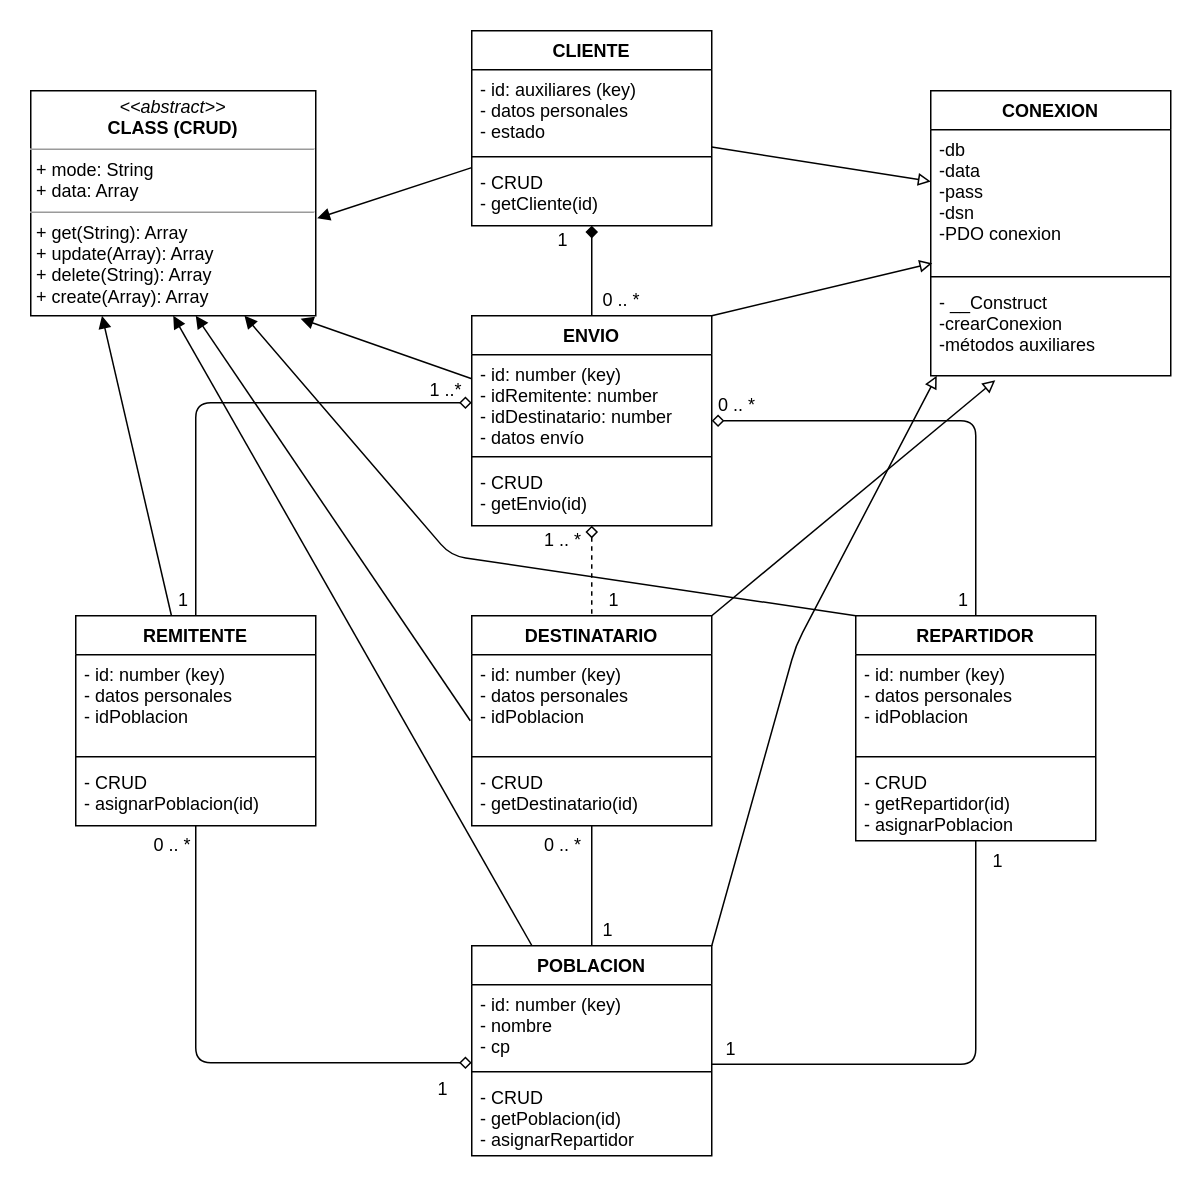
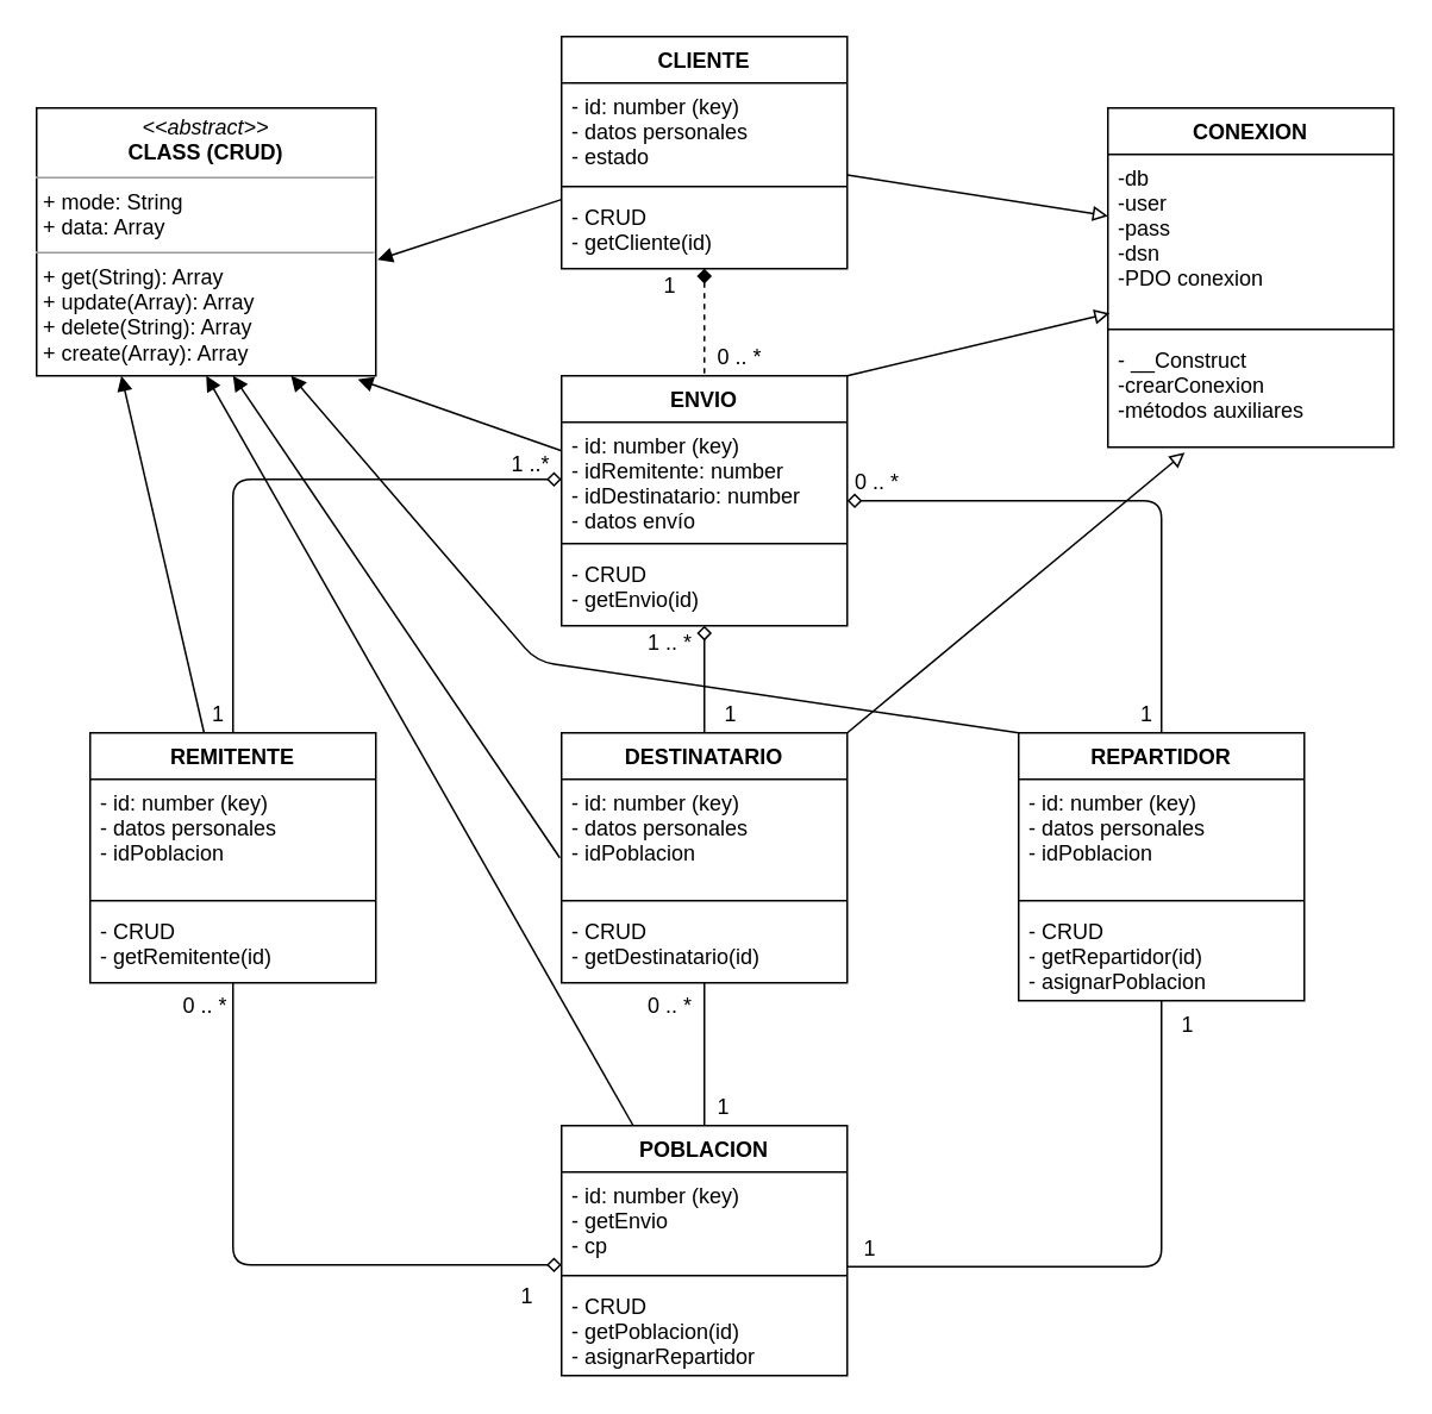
  <mxCell id="0" />
  <mxCell id="1" parent="0" />
- <mxCell id="2" style="edgeStyle=none;html=1;entryX=0.5;entryY=0;entryDx=0;entryDy=0;endArrow=none;endFill=0;startArrow=diamond;startFill=1;" parent="1" source="5" target="19" edge="1"><mxGeometry relative="1" as="geometry" /></mxCell>
+ <mxCell id="2" style="edgeStyle=none;html=1;entryX=0.5;entryY=0;entryDx=0;entryDy=0;endArrow=none;endFill=0;startArrow=diamond;startFill=1;dashed=1;" parent="1" source="5" target="19" edge="1"><mxGeometry relative="1" as="geometry" /></mxCell>
  <mxCell id="3" style="edgeStyle=none;html=1;entryX=1.005;entryY=0.567;entryDx=0;entryDy=0;entryPerimeter=0;startArrow=none;startFill=0;endArrow=block;endFill=1;sourcePerimeterSpacing=0;targetPerimeterSpacing=0;strokeWidth=1;" parent="1" source="5" target="57" edge="1"><mxGeometry relative="1" as="geometry" /></mxCell>
  <mxCell id="4" style="edgeStyle=none;html=1;endArrow=block;endFill=0;" edge="1" parent="1" source="5" target="59"><mxGeometry relative="1" as="geometry" /></mxCell>
  <mxCell id="5" value="CLIENTE" style="swimlane;fontStyle=1;align=center;verticalAlign=top;childLayout=stackLayout;horizontal=1;startSize=26;horizontalStack=0;resizeParent=1;resizeParentMax=0;resizeLast=0;collapsible=1;marginBottom=0;fillColor=none;" parent="1" vertex="1"><mxGeometry x="314" y="20" width="160" height="130" as="geometry"><mxRectangle x="110" y="150" width="80" height="26" as="alternateBounds" /></mxGeometry></mxCell>
- <mxCell id="6" value="- id: auxiliares (key)&#10;- datos personales&#10;- estado&#10;&#10;" style="text;strokeColor=none;fillColor=none;align=left;verticalAlign=top;spacingLeft=4;spacingRight=4;overflow=hidden;rotatable=0;points=[[0,0.5],[1,0.5]];portConstraint=eastwest;" parent="5" vertex="1"><mxGeometry y="26" width="160" height="54" as="geometry" /></mxCell>
+ <mxCell id="6" value="- id: number (key)&#10;- datos personales&#10;- estado&#10;&#10;" style="text;strokeColor=none;fillColor=none;align=left;verticalAlign=top;spacingLeft=4;spacingRight=4;overflow=hidden;rotatable=0;points=[[0,0.5],[1,0.5]];portConstraint=eastwest;" parent="5" vertex="1"><mxGeometry y="26" width="160" height="54" as="geometry" /></mxCell>
  <mxCell id="7" value="" style="line;strokeWidth=1;fillColor=none;align=left;verticalAlign=middle;spacingTop=-1;spacingLeft=3;spacingRight=3;rotatable=0;labelPosition=right;points=[];portConstraint=eastwest;" parent="5" vertex="1"><mxGeometry y="80" width="160" height="8" as="geometry" /></mxCell>
  <mxCell id="8" value="- CRUD&#10;- getCliente(id)&#10;" style="text;strokeColor=none;fillColor=none;align=left;verticalAlign=top;spacingLeft=4;spacingRight=4;overflow=hidden;rotatable=0;points=[[0,0.5],[1,0.5]];portConstraint=eastwest;" parent="5" vertex="1"><mxGeometry y="88" width="160" height="42" as="geometry" /></mxCell>
  <mxCell id="9" style="edgeStyle=none;html=1;entryX=0.5;entryY=1;entryDx=0;entryDy=0;startArrow=none;startFill=0;endArrow=block;endFill=1;sourcePerimeterSpacing=0;targetPerimeterSpacing=0;strokeWidth=1;" parent="1" source="11" target="57" edge="1"><mxGeometry relative="1" as="geometry" /></mxCell>
- <mxCell id="10" style="edgeStyle=none;html=1;exitX=1;exitY=0;exitDx=0;exitDy=0;entryX=0.025;entryY=1;entryDx=0;entryDy=0;entryPerimeter=0;endArrow=block;endFill=0;" edge="1" parent="1" source="11" target="61"><mxGeometry relative="1" as="geometry"><Array as="points"><mxPoint x="530" y="430" /></Array></mxGeometry></mxCell>
  <mxCell id="11" value="POBLACION" style="swimlane;fontStyle=1;align=center;verticalAlign=top;childLayout=stackLayout;horizontal=1;startSize=26;horizontalStack=0;resizeParent=1;resizeParentMax=0;resizeLast=0;collapsible=1;marginBottom=0;" parent="1" vertex="1"><mxGeometry x="314" y="630" width="160" height="140" as="geometry"><mxRectangle x="110" y="150" width="80" height="26" as="alternateBounds" /></mxGeometry></mxCell>
- <mxCell id="12" value="- id: number (key)&#10;- nombre&#10;- cp&#10;&#10;&#10;" style="text;strokeColor=none;fillColor=none;align=left;verticalAlign=top;spacingLeft=4;spacingRight=4;overflow=hidden;rotatable=0;points=[[0,0.5],[1,0.5]];portConstraint=eastwest;" parent="11" vertex="1"><mxGeometry y="26" width="160" height="54" as="geometry" /></mxCell>
+ <mxCell id="12" value="- id: number (key)&#10;- getEnvio&#10;- cp&#10;&#10;&#10;" style="text;strokeColor=none;fillColor=none;align=left;verticalAlign=top;spacingLeft=4;spacingRight=4;overflow=hidden;rotatable=0;points=[[0,0.5],[1,0.5]];portConstraint=eastwest;" parent="11" vertex="1"><mxGeometry y="26" width="160" height="54" as="geometry" /></mxCell>
  <mxCell id="13" value="" style="line;strokeWidth=1;fillColor=none;align=left;verticalAlign=middle;spacingTop=-1;spacingLeft=3;spacingRight=3;rotatable=0;labelPosition=right;points=[];portConstraint=eastwest;" parent="11" vertex="1"><mxGeometry y="80" width="160" height="8" as="geometry" /></mxCell>
  <mxCell id="14" value="- CRUD&#10;- getPoblacion(id)&#10;- asignarRepartidor" style="text;strokeColor=none;fillColor=none;align=left;verticalAlign=top;spacingLeft=4;spacingRight=4;overflow=hidden;rotatable=0;points=[[0,0.5],[1,0.5]];portConstraint=eastwest;" parent="11" vertex="1"><mxGeometry y="88" width="160" height="52" as="geometry" /></mxCell>
- <mxCell id="15" style="edgeStyle=none;html=1;entryX=0.5;entryY=0;entryDx=0;entryDy=0;endArrow=none;endFill=0;startArrow=diamond;startFill=0;dashed=1;" parent="1" source="19" target="38" edge="1"><mxGeometry relative="1" as="geometry" /></mxCell>
+ <mxCell id="15" style="edgeStyle=none;html=1;entryX=0.5;entryY=0;entryDx=0;entryDy=0;endArrow=none;endFill=0;startArrow=diamond;startFill=0;" parent="1" source="19" target="38" edge="1"><mxGeometry relative="1" as="geometry" /></mxCell>
  <mxCell id="16" style="edgeStyle=none;html=1;entryX=0.5;entryY=0;entryDx=0;entryDy=0;endArrow=none;endFill=0;startArrow=diamond;startFill=0;" parent="1" source="19" target="25" edge="1"><mxGeometry relative="1" as="geometry"><Array as="points"><mxPoint x="650" y="280" /></Array></mxGeometry></mxCell>
  <mxCell id="17" style="edgeStyle=none;html=1;entryX=0.947;entryY=1.013;entryDx=0;entryDy=0;entryPerimeter=0;startArrow=none;startFill=0;endArrow=block;endFill=1;sourcePerimeterSpacing=0;targetPerimeterSpacing=0;strokeWidth=1;" parent="1" source="19" target="57" edge="1"><mxGeometry relative="1" as="geometry" /></mxCell>
  <mxCell id="18" style="edgeStyle=none;html=1;exitX=1;exitY=0;exitDx=0;exitDy=0;entryX=0.006;entryY=0.947;entryDx=0;entryDy=0;entryPerimeter=0;endArrow=block;endFill=0;" edge="1" parent="1" source="19" target="59"><mxGeometry relative="1" as="geometry" /></mxCell>
  <mxCell id="19" value="ENVIO" style="swimlane;fontStyle=1;align=center;verticalAlign=top;childLayout=stackLayout;horizontal=1;startSize=26;horizontalStack=0;resizeParent=1;resizeParentMax=0;resizeLast=0;collapsible=1;marginBottom=0;" parent="1" vertex="1"><mxGeometry x="314" y="210" width="160" height="140" as="geometry"><mxRectangle x="110" y="150" width="80" height="26" as="alternateBounds" /></mxGeometry></mxCell>
  <mxCell id="20" value="- id: number (key)&#10;- idRemitente: number&#10;- idDestinatario: number&#10;- datos envío&#10;&#10;&#10;&#10;" style="text;strokeColor=none;fillColor=none;align=left;verticalAlign=top;spacingLeft=4;spacingRight=4;overflow=hidden;rotatable=0;points=[[0,0.5],[1,0.5]];portConstraint=eastwest;" parent="19" vertex="1"><mxGeometry y="26" width="160" height="64" as="geometry" /></mxCell>
  <mxCell id="21" value="" style="line;strokeWidth=1;fillColor=none;align=left;verticalAlign=middle;spacingTop=-1;spacingLeft=3;spacingRight=3;rotatable=0;labelPosition=right;points=[];portConstraint=eastwest;" parent="19" vertex="1"><mxGeometry y="90" width="160" height="8" as="geometry" /></mxCell>
  <mxCell id="22" value="- CRUD&#10;- getEnvio(id)&#10;" style="text;strokeColor=none;fillColor=none;align=left;verticalAlign=top;spacingLeft=4;spacingRight=4;overflow=hidden;rotatable=0;points=[[0,0.5],[1,0.5]];portConstraint=eastwest;" parent="19" vertex="1"><mxGeometry y="98" width="160" height="42" as="geometry" /></mxCell>
  <mxCell id="23" style="edgeStyle=none;html=1;entryX=1;entryY=0.981;entryDx=0;entryDy=0;entryPerimeter=0;endArrow=none;endFill=0;" parent="1" source="25" target="12" edge="1"><mxGeometry relative="1" as="geometry"><Array as="points"><mxPoint x="650" y="709" /></Array></mxGeometry></mxCell>
  <mxCell id="24" style="edgeStyle=none;html=1;entryX=0.75;entryY=1;entryDx=0;entryDy=0;startArrow=none;startFill=0;endArrow=block;endFill=1;sourcePerimeterSpacing=0;targetPerimeterSpacing=0;strokeWidth=1;exitX=0;exitY=0;exitDx=0;exitDy=0;" parent="1" source="25" target="57" edge="1"><mxGeometry relative="1" as="geometry"><Array as="points"><mxPoint x="300" y="370" /></Array></mxGeometry></mxCell>
  <mxCell id="25" value="REPARTIDOR" style="swimlane;fontStyle=1;align=center;verticalAlign=top;childLayout=stackLayout;horizontal=1;startSize=26;horizontalStack=0;resizeParent=1;resizeParentMax=0;resizeLast=0;collapsible=1;marginBottom=0;" parent="1" vertex="1"><mxGeometry x="570" y="410" width="160" height="150" as="geometry"><mxRectangle x="110" y="150" width="80" height="26" as="alternateBounds" /></mxGeometry></mxCell>
  <mxCell id="26" value="- id: number (key)&#10;- datos personales&#10;- idPoblacion&#10;&#10;&#10;&#10;" style="text;strokeColor=none;fillColor=none;align=left;verticalAlign=top;spacingLeft=4;spacingRight=4;overflow=hidden;rotatable=0;points=[[0,0.5],[1,0.5]];portConstraint=eastwest;" parent="25" vertex="1"><mxGeometry y="26" width="160" height="64" as="geometry" /></mxCell>
  <mxCell id="27" value="" style="line;strokeWidth=1;fillColor=none;align=left;verticalAlign=middle;spacingTop=-1;spacingLeft=3;spacingRight=3;rotatable=0;labelPosition=right;points=[];portConstraint=eastwest;" parent="25" vertex="1"><mxGeometry y="90" width="160" height="8" as="geometry" /></mxCell>
  <mxCell id="28" value="- CRUD&#10;- getRepartidor(id)&#10;- asignarPoblacion" style="text;strokeColor=none;fillColor=none;align=left;verticalAlign=top;spacingLeft=4;spacingRight=4;overflow=hidden;rotatable=0;points=[[0,0.5],[1,0.5]];portConstraint=eastwest;" parent="25" vertex="1"><mxGeometry y="98" width="160" height="52" as="geometry" /></mxCell>
  <mxCell id="29" style="edgeStyle=none;html=1;entryX=0;entryY=0.963;entryDx=0;entryDy=0;entryPerimeter=0;endArrow=diamond;endFill=0;" parent="1" source="31" target="12" edge="1"><mxGeometry relative="1" as="geometry"><Array as="points"><mxPoint x="130" y="708" /></Array></mxGeometry></mxCell>
  <mxCell id="30" style="edgeStyle=none;html=1;entryX=0.25;entryY=1;entryDx=0;entryDy=0;startArrow=none;startFill=0;endArrow=block;endFill=1;sourcePerimeterSpacing=0;targetPerimeterSpacing=0;strokeWidth=1;" parent="1" source="31" target="57" edge="1"><mxGeometry relative="1" as="geometry" /></mxCell>
  <mxCell id="31" value="REMITENTE" style="swimlane;fontStyle=1;align=center;verticalAlign=top;childLayout=stackLayout;horizontal=1;startSize=26;horizontalStack=0;resizeParent=1;resizeParentMax=0;resizeLast=0;collapsible=1;marginBottom=0;" parent="1" vertex="1"><mxGeometry x="50" y="410" width="160" height="140" as="geometry"><mxRectangle x="110" y="150" width="80" height="26" as="alternateBounds" /></mxGeometry></mxCell>
  <mxCell id="32" value="- id: number (key)&#10;- datos personales&#10;- idPoblacion&#10;&#10;&#10;&#10;" style="text;strokeColor=none;fillColor=none;align=left;verticalAlign=top;spacingLeft=4;spacingRight=4;overflow=hidden;rotatable=0;points=[[0,0.5],[1,0.5]];portConstraint=eastwest;" parent="31" vertex="1"><mxGeometry y="26" width="160" height="64" as="geometry" /></mxCell>
  <mxCell id="33" value="" style="line;strokeWidth=1;fillColor=none;align=left;verticalAlign=middle;spacingTop=-1;spacingLeft=3;spacingRight=3;rotatable=0;labelPosition=right;points=[];portConstraint=eastwest;" parent="31" vertex="1"><mxGeometry y="90" width="160" height="8" as="geometry" /></mxCell>
- <mxCell id="34" value="- CRUD&#10;- asignarPoblacion(id)&#10;" style="text;strokeColor=none;fillColor=none;align=left;verticalAlign=top;spacingLeft=4;spacingRight=4;overflow=hidden;rotatable=0;points=[[0,0.5],[1,0.5]];portConstraint=eastwest;" parent="31" vertex="1"><mxGeometry y="98" width="160" height="42" as="geometry" /></mxCell>
+ <mxCell id="34" value="- CRUD&#10;- getRemitente(id)&#10;" style="text;strokeColor=none;fillColor=none;align=left;verticalAlign=top;spacingLeft=4;spacingRight=4;overflow=hidden;rotatable=0;points=[[0,0.5],[1,0.5]];portConstraint=eastwest;" parent="31" vertex="1"><mxGeometry y="98" width="160" height="42" as="geometry" /></mxCell>
  <mxCell id="35" style="edgeStyle=none;html=1;entryX=0.5;entryY=0;entryDx=0;entryDy=0;endArrow=none;endFill=0;" parent="1" source="38" target="11" edge="1"><mxGeometry relative="1" as="geometry" /></mxCell>
  <mxCell id="36" style="edgeStyle=none;html=1;entryX=0.579;entryY=1;entryDx=0;entryDy=0;entryPerimeter=0;startArrow=none;startFill=0;endArrow=block;endFill=1;sourcePerimeterSpacing=0;targetPerimeterSpacing=0;strokeWidth=1;exitX=-0.006;exitY=0.688;exitDx=0;exitDy=0;exitPerimeter=0;" parent="1" source="39" target="57" edge="1"><mxGeometry relative="1" as="geometry" /></mxCell>
  <mxCell id="37" style="edgeStyle=none;html=1;exitX=1;exitY=0;exitDx=0;exitDy=0;entryX=0.269;entryY=1.048;entryDx=0;entryDy=0;entryPerimeter=0;endArrow=block;endFill=0;" edge="1" parent="1" source="38" target="61"><mxGeometry relative="1" as="geometry" /></mxCell>
  <mxCell id="38" value="DESTINATARIO" style="swimlane;fontStyle=1;align=center;verticalAlign=top;childLayout=stackLayout;horizontal=1;startSize=26;horizontalStack=0;resizeParent=1;resizeParentMax=0;resizeLast=0;collapsible=1;marginBottom=0;" parent="1" vertex="1"><mxGeometry x="314" y="410" width="160" height="140" as="geometry"><mxRectangle x="110" y="150" width="80" height="26" as="alternateBounds" /></mxGeometry></mxCell>
  <mxCell id="39" value="- id: number (key)&#10;- datos personales&#10;- idPoblacion&#10;&#10;&#10;&#10;" style="text;strokeColor=none;fillColor=none;align=left;verticalAlign=top;spacingLeft=4;spacingRight=4;overflow=hidden;rotatable=0;points=[[0,0.5],[1,0.5]];portConstraint=eastwest;" parent="38" vertex="1"><mxGeometry y="26" width="160" height="64" as="geometry" /></mxCell>
  <mxCell id="40" value="" style="line;strokeWidth=1;fillColor=none;align=left;verticalAlign=middle;spacingTop=-1;spacingLeft=3;spacingRight=3;rotatable=0;labelPosition=right;points=[];portConstraint=eastwest;" parent="38" vertex="1"><mxGeometry y="90" width="160" height="8" as="geometry" /></mxCell>
  <mxCell id="41" value="- CRUD&#10;- getDestinatario(id)&#10;" style="text;strokeColor=none;fillColor=none;align=left;verticalAlign=top;spacingLeft=4;spacingRight=4;overflow=hidden;rotatable=0;points=[[0,0.5],[1,0.5]];portConstraint=eastwest;" parent="38" vertex="1"><mxGeometry y="98" width="160" height="42" as="geometry" /></mxCell>
  <mxCell id="42" value="0 .. *" style="text;html=1;strokeColor=none;fillColor=none;align=center;verticalAlign=middle;whiteSpace=wrap;rounded=0;" parent="1" vertex="1"><mxGeometry x="399" y="190" width="30" height="20" as="geometry" /></mxCell>
  <mxCell id="43" value="1" style="text;html=1;strokeColor=none;fillColor=none;align=center;verticalAlign=middle;whiteSpace=wrap;rounded=0;" parent="1" vertex="1"><mxGeometry x="360" y="150" width="30" height="20" as="geometry" /></mxCell>
  <mxCell id="44" style="edgeStyle=none;html=1;exitX=0;exitY=0.5;exitDx=0;exitDy=0;entryX=0.5;entryY=0;entryDx=0;entryDy=0;endArrow=none;endFill=0;startArrow=diamond;startFill=0;strokeWidth=1;targetPerimeterSpacing=0;sourcePerimeterSpacing=0;" parent="1" source="20" target="31" edge="1"><mxGeometry relative="1" as="geometry"><Array as="points"><mxPoint x="130" y="268" /></Array></mxGeometry></mxCell>
  <mxCell id="45" value="0 .. *" style="text;html=1;strokeColor=none;fillColor=none;align=center;verticalAlign=middle;whiteSpace=wrap;rounded=0;" parent="1" vertex="1"><mxGeometry x="476" y="260" width="30" height="20" as="geometry" /></mxCell>
  <mxCell id="46" value="1" style="text;html=1;strokeColor=none;fillColor=none;align=center;verticalAlign=middle;whiteSpace=wrap;rounded=0;" parent="1" vertex="1"><mxGeometry x="627" y="390" width="30" height="20" as="geometry" /></mxCell>
  <mxCell id="47" value="1" style="text;html=1;strokeColor=none;fillColor=none;align=center;verticalAlign=middle;whiteSpace=wrap;rounded=0;" parent="1" vertex="1"><mxGeometry x="107" y="390" width="30" height="20" as="geometry" /></mxCell>
  <mxCell id="48" value="1 ..*" style="text;html=1;strokeColor=none;fillColor=none;align=center;verticalAlign=middle;whiteSpace=wrap;rounded=0;" parent="1" vertex="1"><mxGeometry x="282" y="250" width="30" height="20" as="geometry" /></mxCell>
  <mxCell id="49" value="1" style="text;html=1;strokeColor=none;fillColor=none;align=center;verticalAlign=middle;whiteSpace=wrap;rounded=0;" parent="1" vertex="1"><mxGeometry x="394" y="390" width="30" height="20" as="geometry" /></mxCell>
  <mxCell id="50" value="&lt;div&gt;1 .. *&lt;br&gt;&lt;/div&gt;" style="text;html=1;strokeColor=none;fillColor=none;align=center;verticalAlign=middle;whiteSpace=wrap;rounded=0;" parent="1" vertex="1"><mxGeometry x="360" y="350" width="30" height="20" as="geometry" /></mxCell>
  <mxCell id="51" value="1" style="text;html=1;strokeColor=none;fillColor=none;align=center;verticalAlign=middle;whiteSpace=wrap;rounded=0;" parent="1" vertex="1"><mxGeometry x="390" y="610" width="30" height="20" as="geometry" /></mxCell>
  <mxCell id="52" value="0 .. *" style="text;html=1;strokeColor=none;fillColor=none;align=center;verticalAlign=middle;whiteSpace=wrap;rounded=0;" parent="1" vertex="1"><mxGeometry x="360" y="553" width="30" height="20" as="geometry" /></mxCell>
  <mxCell id="53" value="1" style="text;html=1;strokeColor=none;fillColor=none;align=center;verticalAlign=middle;whiteSpace=wrap;rounded=0;" parent="1" vertex="1"><mxGeometry x="472" y="689" width="30" height="20" as="geometry" /></mxCell>
  <mxCell id="54" value="1" style="text;html=1;strokeColor=none;fillColor=none;align=center;verticalAlign=middle;whiteSpace=wrap;rounded=0;" parent="1" vertex="1"><mxGeometry x="650" y="564" width="30" height="20" as="geometry" /></mxCell>
  <mxCell id="55" value="&amp;nbsp;0 .. *" style="text;html=1;strokeColor=none;fillColor=none;align=center;verticalAlign=middle;whiteSpace=wrap;rounded=0;" parent="1" vertex="1"><mxGeometry x="98" y="553" width="30" height="20" as="geometry" /></mxCell>
  <mxCell id="56" value="1" style="text;html=1;strokeColor=none;fillColor=none;align=center;verticalAlign=middle;whiteSpace=wrap;rounded=0;" parent="1" vertex="1"><mxGeometry x="280" y="716" width="30" height="20" as="geometry" /></mxCell>
  <mxCell id="57" value="&lt;p style=&quot;margin: 0px ; margin-top: 4px ; text-align: center&quot;&gt;&lt;i&gt;&amp;lt;&amp;lt;abstract&amp;gt;&amp;gt;&lt;/i&gt;&lt;br&gt;&lt;b&gt;CLASS (CRUD)&lt;/b&gt;&lt;br&gt;&lt;/p&gt;&lt;hr size=&quot;1&quot;&gt;&lt;p style=&quot;margin: 0px ; margin-left: 4px&quot;&gt;+ mode: String&lt;br&gt;+ data: Array&lt;/p&gt;&lt;hr size=&quot;1&quot;&gt;&lt;p style=&quot;margin: 0px ; margin-left: 4px&quot;&gt;+ get(String): Array&lt;br&gt;+ update(Array): Array&lt;/p&gt;&lt;p style=&quot;margin: 0px ; margin-left: 4px&quot;&gt;+ delete(String): Array&lt;/p&gt;&lt;p style=&quot;margin: 0px ; margin-left: 4px&quot;&gt;+ create(Array): Array&lt;/p&gt;" style="verticalAlign=top;align=left;overflow=fill;fontSize=12;fontFamily=Helvetica;html=1;" parent="1" vertex="1"><mxGeometry x="20" y="60" width="190" height="150" as="geometry" /></mxCell>
  <mxCell id="58" value="CONEXION" style="swimlane;fontStyle=1;align=center;verticalAlign=top;childLayout=stackLayout;horizontal=1;startSize=26;horizontalStack=0;resizeParent=1;resizeParentMax=0;resizeLast=0;collapsible=1;marginBottom=0;fillColor=none;" vertex="1" parent="1"><mxGeometry x="620" y="60" width="160" height="190" as="geometry"><mxRectangle x="110" y="150" width="80" height="26" as="alternateBounds" /></mxGeometry></mxCell>
- <mxCell id="59" value="-db&#10;-data&#10;-pass&#10;-dsn&#10;-PDO conexion&#10;" style="text;strokeColor=none;fillColor=none;align=left;verticalAlign=top;spacingLeft=4;spacingRight=4;overflow=hidden;rotatable=0;points=[[0,0.5],[1,0.5]];portConstraint=eastwest;" vertex="1" parent="58"><mxGeometry y="26" width="160" height="94" as="geometry" /></mxCell>
+ <mxCell id="59" value="-db&#10;-user&#10;-pass&#10;-dsn&#10;-PDO conexion&#10;" style="text;strokeColor=none;fillColor=none;align=left;verticalAlign=top;spacingLeft=4;spacingRight=4;overflow=hidden;rotatable=0;points=[[0,0.5],[1,0.5]];portConstraint=eastwest;" vertex="1" parent="58"><mxGeometry y="26" width="160" height="94" as="geometry" /></mxCell>
  <mxCell id="60" value="" style="line;strokeWidth=1;fillColor=none;align=left;verticalAlign=middle;spacingTop=-1;spacingLeft=3;spacingRight=3;rotatable=0;labelPosition=right;points=[];portConstraint=eastwest;" vertex="1" parent="58"><mxGeometry y="120" width="160" height="8" as="geometry" /></mxCell>
  <mxCell id="61" value="- __Construct&#10;-crearConexion&#10;-métodos auxiliares" style="text;strokeColor=none;fillColor=none;align=left;verticalAlign=top;spacingLeft=4;spacingRight=4;overflow=hidden;rotatable=0;points=[[0,0.5],[1,0.5]];portConstraint=eastwest;" vertex="1" parent="58"><mxGeometry y="128" width="160" height="62" as="geometry" /></mxCell>
